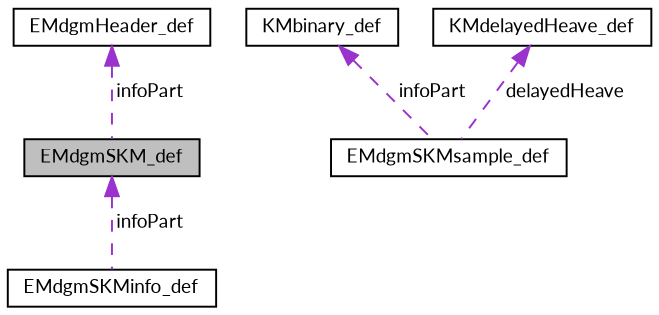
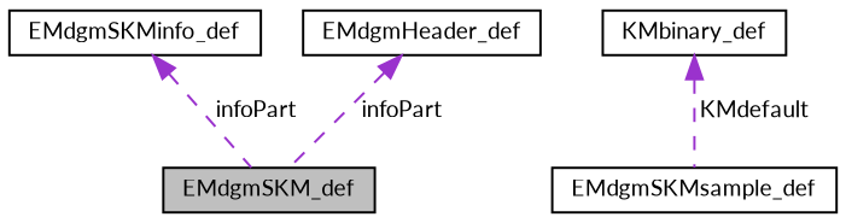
  digraph {
    fontname=Lato
    node [color=black fillcolor=white fontname=Lato fontsize=10 shape=record style=filled]
    edge [color=darkorchid3 dir=back fontname=Lato fontsize=10 labelfontname=Helvetica labelfontsize=10 style=dashed]
    n1 [fillcolor=grey75 fontcolor=black height=0.2 label=EMdgmSKM_def width=0.4]
    n2 [height=0.2 label=EMdgmSKMsample_def width=0.4]
    n3 [height=0.2 label=KMbinary_def width=0.4]
-   n4 [height=0.2 label=KMdelayedHeave_def width=0.4]
    n5 [height=0.2 label=EMdgmSKMinfo_def width=0.4]
    n6 [height=0.2 label=EMdgmHeader_def width=0.4]
-   n3 -> n2 [label=" infoPart"]
-   n4 -> n2 [label=" delayedHeave"]
-   n1 -> n5 [label=" infoPart"]
+   n3 -> n2 [label=" KMdefault"]
+   n5 -> n1 [label=" infoPart"]
    n6 -> n1 [label=" infoPart"]
  }
